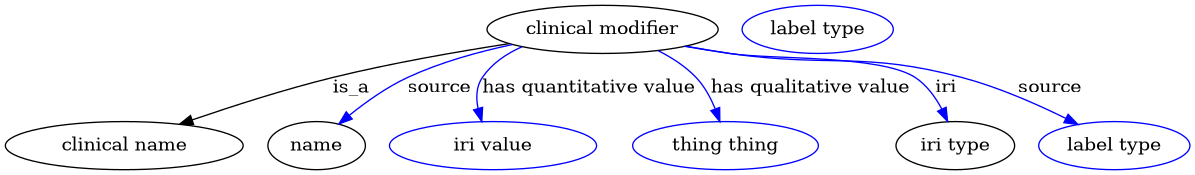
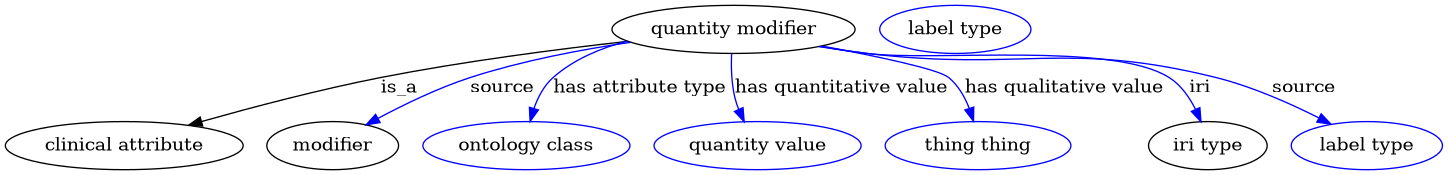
  digraph {
    node [color=blue]
    edge [color=blue style=solid]
-   n1 [height=0.5 label="clinical modifier" width=2.4012 color=""]
-   "clinical attribute" [height=0.5 width=2.4734 label="clinical name" color=""]
-   name [height=0.5 width=1.011 color=""]
-   n5 [height=0.5 label="iri value" width=2.1484]
+   n1 [height=0.5 label="quantity modifier" width=2.4012 color=""]
+   "clinical attribute" [height=0.5 width=2.4734 color=""]
+   name [height=0.5 width=1.011 label=modifier color=""]
+   n4 [height=0.5 label="ontology class" width=2.1484]
+   n5 [height=0.5 label="quantity value" width=2.1484]
    n6 [height=0.5 label="thing thing" width=1.9318]
    n7 [color=black height=0.5 label="iri type" width=1.2277]
    n8 [height=0.5 label="label type" width=1.5707]
    n9 [height=0.5 label="label type" width=1.5707]
    n1 -> "clinical attribute" [label=is_a color="" style=""]
    n1 -> name [label=source]
+   n1 -> n4 [label="has attribute type"]
    n1 -> n5 [label="has quantitative value"]
    n1 -> n6 [label="has qualitative value"]
    n1 -> n7 [label=iri]
    n1 -> n8 [label=source]
  }
